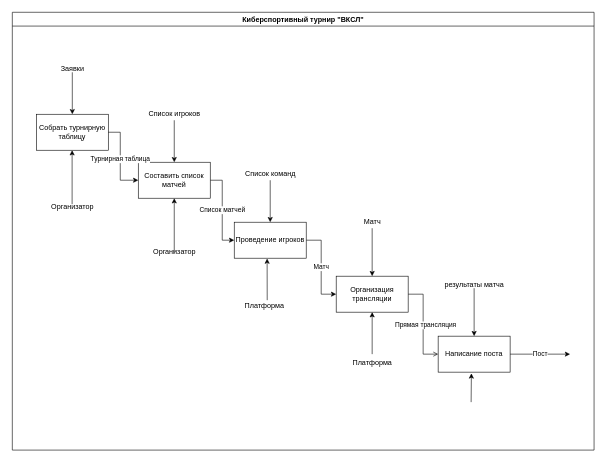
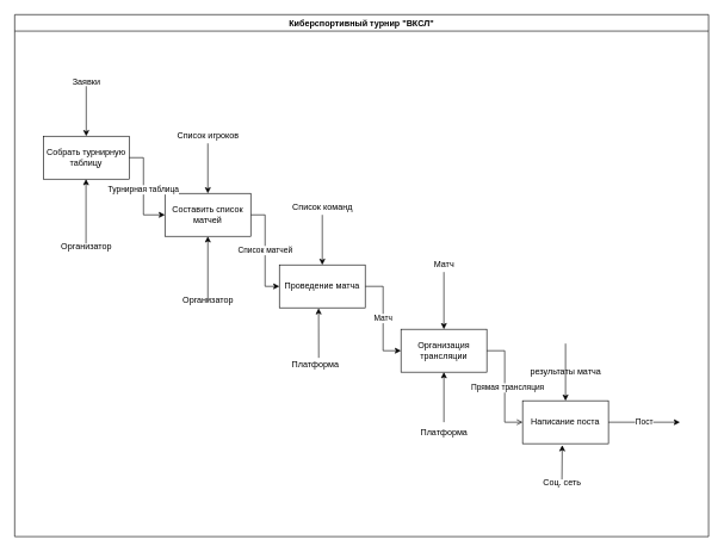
  <mxCell id="0" />
  <mxCell id="1" parent="0" />
  <mxCell id="2" value="Киберспортивный турнир &quot;ВКСЛ&quot;" style="swimlane;" vertex="1" parent="1"><mxGeometry x="20" y="20" width="970" height="730" as="geometry"><mxRectangle x="270" y="190" width="130" height="30" as="alternateBounds" /></mxGeometry></mxCell>
  <mxCell id="3" value="Собрать турнирную таблицу" style="rounded=0;whiteSpace=wrap;html=1;" vertex="1" parent="2"><mxGeometry x="40" y="170" width="120" height="60" as="geometry" /></mxCell>
  <mxCell id="4" value="Список матчей" style="edgeStyle=orthogonalEdgeStyle;rounded=0;orthogonalLoop=1;jettySize=auto;html=1;entryX=0;entryY=0.5;entryDx=0;entryDy=0;" edge="1" parent="2" source="5" target="7"><mxGeometry relative="1" as="geometry" /></mxCell>
  <mxCell id="5" value="Составить список матчей" style="rounded=0;whiteSpace=wrap;html=1;" vertex="1" parent="2"><mxGeometry x="210" y="250" width="120" height="60" as="geometry" /></mxCell>
  <mxCell id="6" value="Матч" style="edgeStyle=orthogonalEdgeStyle;rounded=0;orthogonalLoop=1;jettySize=auto;html=1;entryX=0;entryY=0.5;entryDx=0;entryDy=0;" edge="1" parent="2" source="7" target="10"><mxGeometry relative="1" as="geometry" /></mxCell>
- <mxCell id="7" value="Проведение игроков" style="rounded=0;whiteSpace=wrap;html=1;" vertex="1" parent="2"><mxGeometry x="370" y="350" width="120" height="60" as="geometry" /></mxCell>
+ <mxCell id="7" value="Проведение матча" style="rounded=0;whiteSpace=wrap;html=1;" vertex="1" parent="2"><mxGeometry x="370" y="350" width="120" height="60" as="geometry" /></mxCell>
  <mxCell id="8" style="edgeStyle=orthogonalEdgeStyle;rounded=0;orthogonalLoop=1;jettySize=auto;html=1;entryX=0;entryY=0.5;entryDx=0;entryDy=0;endArrow=open;" edge="1" parent="2" source="10" target="11"><mxGeometry relative="1" as="geometry" /></mxCell>
  <mxCell id="9" value="Прямая трансляция" style="edgeLabel;html=1;align=center;verticalAlign=middle;resizable=0;points=[];" vertex="1" connectable="0" parent="8"><mxGeometry x="-0.339" y="3" relative="1" as="geometry"><mxPoint y="26" as="offset" /></mxGeometry></mxCell>
  <mxCell id="10" value="Организация трансляции" style="rounded=0;whiteSpace=wrap;html=1;" vertex="1" parent="2"><mxGeometry x="540" y="440" width="120" height="60" as="geometry" /></mxCell>
  <mxCell id="11" value="Написание поста" style="rounded=0;whiteSpace=wrap;html=1;" vertex="1" parent="2"><mxGeometry x="710" y="540" width="120" height="60" as="geometry" /></mxCell>
  <mxCell id="12" value="Турнирная таблица" style="endArrow=classic;html=1;rounded=0;exitX=1;exitY=0.5;exitDx=0;exitDy=0;entryX=0;entryY=0.5;entryDx=0;entryDy=0;" edge="1" parent="2" source="3" target="5"><mxGeometry width="50" height="50" relative="1" as="geometry"><mxPoint x="200" y="240" as="sourcePoint" /><mxPoint x="250" y="190" as="targetPoint" /><Array as="points"><mxPoint x="180" y="200" /><mxPoint x="180" y="280" /></Array></mxGeometry></mxCell>
  <mxCell id="13" value="" style="endArrow=classic;html=1;rounded=0;" edge="1" parent="2" target="3"><mxGeometry width="50" height="50" relative="1" as="geometry"><mxPoint x="100" y="100" as="sourcePoint" /><mxPoint x="150" y="100" as="targetPoint" /></mxGeometry></mxCell>
  <mxCell id="14" value="Заявки" style="text;html=1;align=center;verticalAlign=middle;resizable=0;points=[];autosize=1;strokeColor=none;fillColor=none;" vertex="1" parent="2"><mxGeometry x="70" y="80" width="60" height="30" as="geometry" /></mxCell>
  <mxCell id="15" value="" style="endArrow=classic;html=1;rounded=0;entryX=0.5;entryY=0;entryDx=0;entryDy=0;" edge="1" parent="2" target="5"><mxGeometry width="50" height="50" relative="1" as="geometry"><mxPoint x="270" y="180" as="sourcePoint" /><mxPoint x="350" y="170" as="targetPoint" /></mxGeometry></mxCell>
  <mxCell id="16" value="" style="endArrow=classic;html=1;rounded=0;entryX=0.457;entryY=1.01;entryDx=0;entryDy=0;entryPerimeter=0;" edge="1" parent="2" target="7"><mxGeometry width="50" height="50" relative="1" as="geometry"><mxPoint x="425" y="480" as="sourcePoint" /><mxPoint x="400" y="465" as="targetPoint" /></mxGeometry></mxCell>
  <mxCell id="17" value="" style="endArrow=classic;html=1;rounded=0;entryX=0.5;entryY=0;entryDx=0;entryDy=0;" edge="1" parent="2" target="7"><mxGeometry width="50" height="50" relative="1" as="geometry"><mxPoint x="430" y="280" as="sourcePoint" /><mxPoint x="490" y="280" as="targetPoint" /></mxGeometry></mxCell>
  <mxCell id="18" value="" style="endArrow=classic;html=1;rounded=0;entryX=0.5;entryY=0;entryDx=0;entryDy=0;" edge="1" parent="2" target="10"><mxGeometry width="50" height="50" relative="1" as="geometry"><mxPoint x="600" y="360" as="sourcePoint" /><mxPoint x="660" y="360" as="targetPoint" /></mxGeometry></mxCell>
  <mxCell id="19" value="" style="endArrow=classic;html=1;rounded=0;entryX=0.5;entryY=1;entryDx=0;entryDy=0;" edge="1" parent="2" target="10"><mxGeometry width="50" height="50" relative="1" as="geometry"><mxPoint x="600" y="570" as="sourcePoint" /><mxPoint x="640" y="540" as="targetPoint" /></mxGeometry></mxCell>
  <mxCell id="20" value="Платформа" style="text;html=1;align=center;verticalAlign=middle;resizable=0;points=[];autosize=1;strokeColor=none;fillColor=none;" vertex="1" parent="2"><mxGeometry x="555" y="570" width="90" height="30" as="geometry" /></mxCell>
  <mxCell id="21" value="" style="endArrow=classic;html=1;rounded=0;entryX=0.462;entryY=1.035;entryDx=0;entryDy=0;entryPerimeter=0;" edge="1" parent="2" target="11"><mxGeometry width="50" height="50" relative="1" as="geometry"><mxPoint x="765" y="650" as="sourcePoint" /><mxPoint x="800" y="640" as="targetPoint" /></mxGeometry></mxCell>
+ <mxCell id="22" value="Соц. сеть" style="text;html=1;align=center;verticalAlign=middle;resizable=0;points=[];autosize=1;strokeColor=none;fillColor=none;" vertex="1" parent="2"><mxGeometry x="725" y="640" width="80" height="30" as="geometry" /></mxCell>
  <mxCell id="23" value="" style="endArrow=classic;html=1;rounded=0;entryX=0.5;entryY=0;entryDx=0;entryDy=0;" edge="1" parent="2" target="11"><mxGeometry width="50" height="50" relative="1" as="geometry"><mxPoint x="770" y="460" as="sourcePoint" /><mxPoint x="810" y="460" as="targetPoint" /></mxGeometry></mxCell>
- <mxCell id="24" value="результаты матча" style="text;html=1;align=center;verticalAlign=middle;resizable=0;points=[];autosize=1;strokeColor=none;fillColor=none;" vertex="1" parent="2"><mxGeometry x="710" y="440" width="120" height="30" as="geometry" /></mxCell>
+ <mxCell id="24" value="результаты матча" style="text;html=1;align=center;verticalAlign=middle;resizable=0;points=[];autosize=1;strokeColor=none;fillColor=none;" vertex="1" parent="2"><mxGeometry x="710" y="485" width="120" height="30" as="geometry" /></mxCell>
  <mxCell id="25" value="" style="endArrow=classic;html=1;rounded=0;entryX=0.5;entryY=1;entryDx=0;entryDy=0;" edge="1" parent="2" target="5"><mxGeometry width="50" height="50" relative="1" as="geometry"><mxPoint x="270" y="400" as="sourcePoint" /><mxPoint x="300" y="400" as="targetPoint" /></mxGeometry></mxCell>
  <mxCell id="26" value="" style="endArrow=classic;html=1;rounded=0;entryX=0.5;entryY=1;entryDx=0;entryDy=0;" edge="1" parent="2"><mxGeometry width="50" height="50" relative="1" as="geometry"><mxPoint x="99.7" y="320" as="sourcePoint" /><mxPoint x="99.7" y="230" as="targetPoint" /></mxGeometry></mxCell>
  <mxCell id="27" value="Организатор" style="text;html=1;align=center;verticalAlign=middle;resizable=0;points=[];autosize=1;strokeColor=none;fillColor=none;" vertex="1" parent="2"><mxGeometry x="55" y="310" width="90" height="30" as="geometry" /></mxCell>
  <mxCell id="28" value="Пост" style="edgeStyle=orthogonalEdgeStyle;rounded=0;orthogonalLoop=1;jettySize=auto;html=1;" edge="1" parent="1" source="11"><mxGeometry relative="1" as="geometry"><mxPoint x="950" y="590" as="targetPoint" /></mxGeometry></mxCell>
  <mxCell id="29" value="Список игроков" style="text;html=1;align=center;verticalAlign=middle;resizable=0;points=[];autosize=1;strokeColor=none;fillColor=none;" vertex="1" parent="1"><mxGeometry x="235" y="175" width="110" height="30" as="geometry" /></mxCell>
  <mxCell id="30" value="Платформа" style="text;html=1;align=center;verticalAlign=middle;resizable=0;points=[];autosize=1;strokeColor=none;fillColor=none;" vertex="1" parent="1"><mxGeometry x="395" y="495" width="90" height="30" as="geometry" /></mxCell>
  <mxCell id="31" value="Список команд" style="text;html=1;align=center;verticalAlign=middle;resizable=0;points=[];autosize=1;strokeColor=none;fillColor=none;" vertex="1" parent="1"><mxGeometry x="395" y="275" width="110" height="30" as="geometry" /></mxCell>
  <mxCell id="32" value="Матч" style="text;html=1;align=center;verticalAlign=middle;resizable=0;points=[];autosize=1;strokeColor=none;fillColor=none;" vertex="1" parent="1"><mxGeometry x="595" y="355" width="50" height="30" as="geometry" /></mxCell>
  <mxCell id="33" value="Организатор" style="text;html=1;align=center;verticalAlign=middle;resizable=0;points=[];autosize=1;strokeColor=none;fillColor=none;" vertex="1" parent="1"><mxGeometry x="245" y="405" width="90" height="30" as="geometry" /></mxCell>
